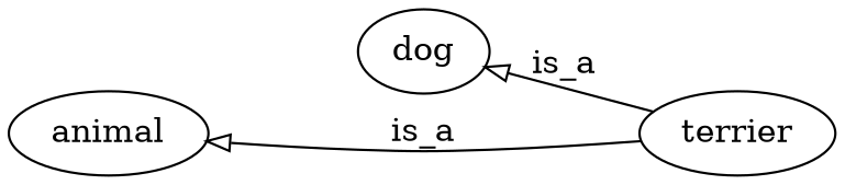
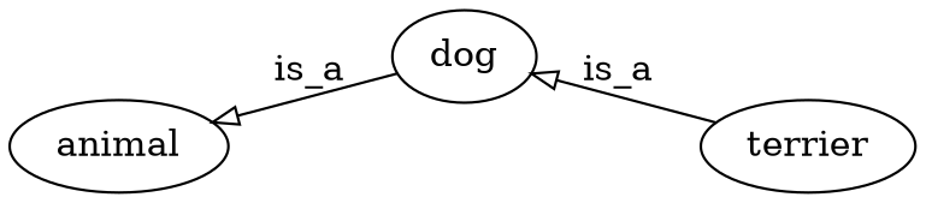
  digraph {
    rankdir=RL
    edge [arrowhead=empty]
    terrier
    dog
    animal
    terrier -> dog [label=is_a]
-   terrier -> animal [label=is_a]
+   dog -> animal [label=is_a]
  }
